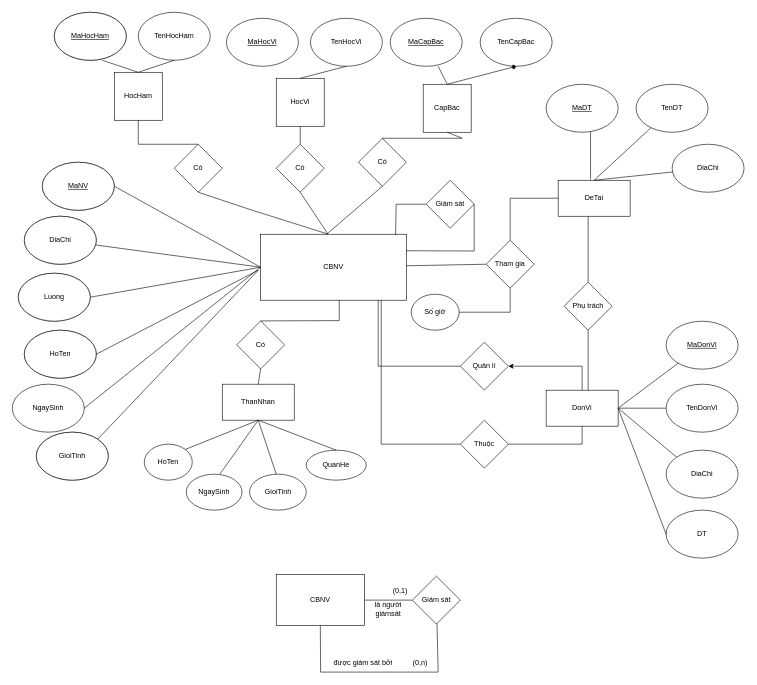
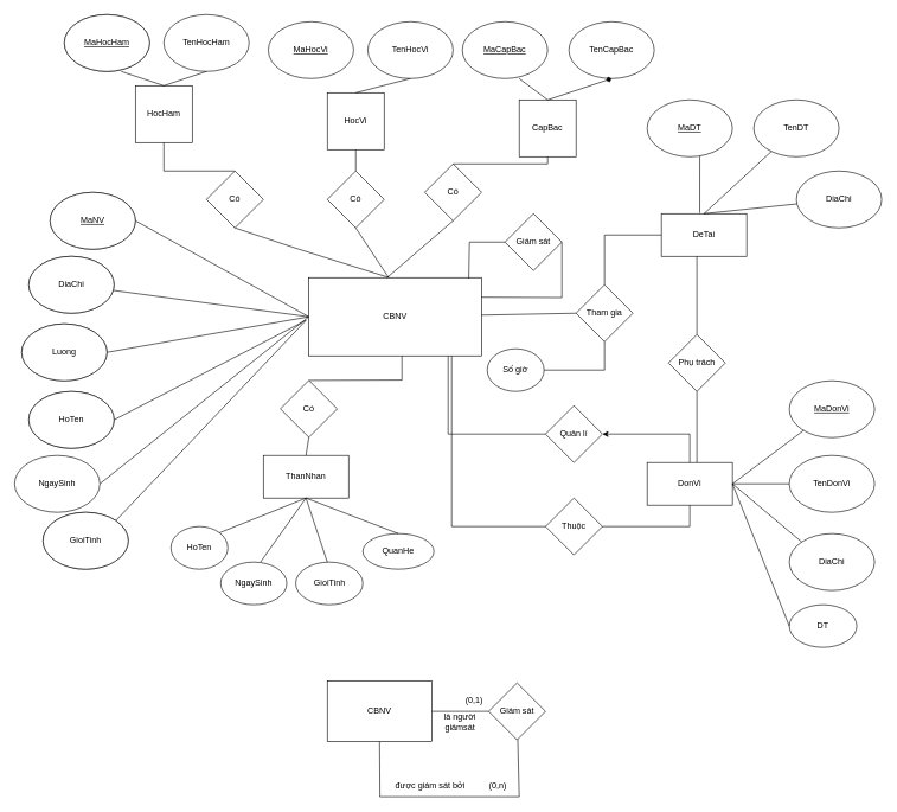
  <mxCell id="0" />
  <mxCell id="1" parent="0" />
  <mxCell id="2" value="HocHam" style="whiteSpace=wrap;html=1;aspect=fixed;" vertex="1" parent="1"><mxGeometry x="190" y="120" width="80" height="80" as="geometry" /></mxCell>
  <mxCell id="3" value="Có" style="rhombus;whiteSpace=wrap;html=1;" vertex="1" parent="1"><mxGeometry x="290" y="240" width="80" height="80" as="geometry" /></mxCell>
  <mxCell id="4" value="MaHocHam" style="ellipse;whiteSpace=wrap;html=1;fontStyle=4" vertex="1" parent="1"><mxGeometry x="90" y="20" width="120" height="80" as="geometry" /></mxCell>
  <mxCell id="5" value="TenHocHam" style="ellipse;whiteSpace=wrap;html=1;" vertex="1" parent="1"><mxGeometry x="230" y="20" width="120" height="80" as="geometry" /></mxCell>
  <mxCell id="6" value="GioiTinh" style="ellipse;whiteSpace=wrap;html=1;" vertex="1" parent="1"><mxGeometry x="60" y="720" width="120" height="80" as="geometry" /></mxCell>
  <mxCell id="7" value="DiaChi" style="ellipse;whiteSpace=wrap;html=1;" vertex="1" parent="1"><mxGeometry x="40" y="360" width="120" height="80" as="geometry" /></mxCell>
  <mxCell id="8" value="Luong" style="ellipse;whiteSpace=wrap;html=1;" vertex="1" parent="1"><mxGeometry x="30" y="455" width="120" height="80" as="geometry" /></mxCell>
  <mxCell id="9" value="HoTen" style="ellipse;whiteSpace=wrap;html=1;" vertex="1" parent="1"><mxGeometry x="40" y="550" width="120" height="80" as="geometry" /></mxCell>
  <mxCell id="10" value="NgaySinh" style="ellipse;whiteSpace=wrap;html=1;fontStyle=0" vertex="1" parent="1"><mxGeometry y="640" width="120" height="80" as="geometry" x="20" /></mxCell>
  <mxCell id="11" value="MaNV" style="ellipse;whiteSpace=wrap;html=1;fontStyle=4" vertex="1" parent="1"><mxGeometry x="70" y="270" width="120" height="80" as="geometry" /></mxCell>
  <mxCell id="12" value="" style="endArrow=none;html=1;rounded=0;exitX=0;exitY=0.5;exitDx=0;exitDy=0;" edge="1" parent="1" source="29" target="7"><mxGeometry width="50" height="50" relative="1" as="geometry"><mxPoint x="390" y="430" as="sourcePoint" /><mxPoint x="319.289" y="430" as="targetPoint" /></mxGeometry></mxCell>
  <mxCell id="13" value="" style="endArrow=none;html=1;rounded=0;exitX=1;exitY=0.5;exitDx=0;exitDy=0;entryX=0;entryY=0.5;entryDx=0;entryDy=0;" edge="1" parent="1" source="11" target="29"><mxGeometry width="50" height="50" relative="1" as="geometry"><mxPoint x="360" y="460" as="sourcePoint" /><mxPoint x="390" y="440" as="targetPoint" /></mxGeometry></mxCell>
  <mxCell id="14" value="" style="endArrow=none;html=1;rounded=0;exitX=1;exitY=0.5;exitDx=0;exitDy=0;entryX=0;entryY=0.5;entryDx=0;entryDy=0;" edge="1" parent="1" source="8" target="29"><mxGeometry width="50" height="50" relative="1" as="geometry"><mxPoint x="380" y="470" as="sourcePoint" /><mxPoint x="390" y="440" as="targetPoint" /></mxGeometry></mxCell>
  <mxCell id="15" value="" style="endArrow=none;html=1;rounded=0;exitX=1;exitY=0.5;exitDx=0;exitDy=0;" edge="1" parent="1" source="9"><mxGeometry width="50" height="50" relative="1" as="geometry"><mxPoint x="380" y="490" as="sourcePoint" /><mxPoint x="430" y="450" as="targetPoint" /></mxGeometry></mxCell>
  <mxCell id="16" value="" style="endArrow=none;html=1;rounded=0;exitX=1;exitY=0.5;exitDx=0;exitDy=0;entryX=0.025;entryY=0.455;entryDx=0;entryDy=0;entryPerimeter=0;" edge="1" parent="1" source="10" target="29"><mxGeometry width="50" height="50" relative="1" as="geometry"><mxPoint x="360" y="490" as="sourcePoint" /><mxPoint x="390" y="440" as="targetPoint" /></mxGeometry></mxCell>
  <mxCell id="17" value="" style="endArrow=none;html=1;rounded=0;exitX=1;exitY=0;exitDx=0;exitDy=0;" edge="1" parent="1" source="6"><mxGeometry width="50" height="50" relative="1" as="geometry"><mxPoint x="380" y="480" as="sourcePoint" /><mxPoint x="430" y="450" as="targetPoint" /></mxGeometry></mxCell>
  <mxCell id="18" value="" style="endArrow=none;html=1;rounded=0;entryX=0.5;entryY=1;entryDx=0;entryDy=0;exitX=0.465;exitY=0;exitDx=0;exitDy=0;exitPerimeter=0;" edge="1" parent="1" source="29" target="3"><mxGeometry width="50" height="50" relative="1" as="geometry"><mxPoint x="430" y="400" as="sourcePoint" /><mxPoint x="460" y="380" as="targetPoint" /><Array as="points"><mxPoint x="420" y="350" /></Array></mxGeometry></mxCell>
  <mxCell id="19" value="" style="endArrow=none;html=1;rounded=0;exitX=0.5;exitY=0;exitDx=0;exitDy=0;entryX=0.5;entryY=1;entryDx=0;entryDy=0;" edge="1" parent="1" source="3" target="2"><mxGeometry width="50" height="50" relative="1" as="geometry"><mxPoint x="340" y="270" as="sourcePoint" /><mxPoint x="390" y="220" as="targetPoint" /><Array as="points"><mxPoint x="230" y="240" /></Array></mxGeometry></mxCell>
  <mxCell id="20" value="" style="endArrow=none;html=1;rounded=0;exitX=0.5;exitY=0;exitDx=0;exitDy=0;" edge="1" parent="1" source="2"><mxGeometry width="50" height="50" relative="1" as="geometry"><mxPoint x="240" y="150" as="sourcePoint" /><mxPoint x="290" y="100" as="targetPoint" /></mxGeometry></mxCell>
  <mxCell id="21" value="" style="endArrow=none;html=1;rounded=0;exitX=0.667;exitY=1;exitDx=0;exitDy=0;exitPerimeter=0;entryX=0.5;entryY=0;entryDx=0;entryDy=0;" edge="1" parent="1" source="4" target="2"><mxGeometry width="50" height="50" relative="1" as="geometry"><mxPoint x="180" y="140" as="sourcePoint" /><mxPoint x="230" y="90" as="targetPoint" /></mxGeometry></mxCell>
  <mxCell id="22" value="HocVi" style="whiteSpace=wrap;html=1;aspect=fixed;" vertex="1" parent="1"><mxGeometry x="460" y="130" width="80" height="80" as="geometry" /></mxCell>
  <mxCell id="23" value="Có" style="rhombus;whiteSpace=wrap;html=1;" vertex="1" parent="1"><mxGeometry x="460" y="240" width="80" height="80" as="geometry" /></mxCell>
  <mxCell id="24" value="MaHocVi" style="ellipse;whiteSpace=wrap;html=1;fontStyle=4" vertex="1" parent="1"><mxGeometry x="377" y="30" width="120" height="80" as="geometry" /></mxCell>
  <mxCell id="25" value="TenHocVi" style="ellipse;whiteSpace=wrap;html=1;" vertex="1" parent="1"><mxGeometry x="517" y="30" width="120" height="80" as="geometry" /></mxCell>
  <mxCell id="26" value="" style="endArrow=none;html=1;rounded=0;entryX=0.5;entryY=1;entryDx=0;entryDy=0;exitX=0.465;exitY=0.009;exitDx=0;exitDy=0;exitPerimeter=0;" edge="1" parent="1" target="23" source="29"><mxGeometry width="50" height="50" relative="1" as="geometry"><mxPoint x="717" y="400" as="sourcePoint" /><mxPoint x="747" y="390" as="targetPoint" /></mxGeometry></mxCell>
  <mxCell id="27" value="" style="endArrow=none;html=1;rounded=0;exitX=0.5;exitY=0;exitDx=0;exitDy=0;entryX=0.5;entryY=1;entryDx=0;entryDy=0;" edge="1" parent="1" source="23" target="22"><mxGeometry width="50" height="50" relative="1" as="geometry"><mxPoint x="627" y="280" as="sourcePoint" /><mxPoint x="677" y="230" as="targetPoint" /></mxGeometry></mxCell>
  <mxCell id="28" value="" style="endArrow=none;html=1;rounded=0;exitX=0.5;exitY=0;exitDx=0;exitDy=0;" edge="1" parent="1" source="22"><mxGeometry width="50" height="50" relative="1" as="geometry"><mxPoint x="527" y="160" as="sourcePoint" /><mxPoint x="577" y="110" as="targetPoint" /></mxGeometry></mxCell>
  <mxCell id="29" value="CBNV" style="rounded=0;whiteSpace=wrap;html=1;" vertex="1" parent="1"><mxGeometry x="434" y="390" width="243" height="110" as="geometry" /></mxCell>
  <mxCell id="30" value="Giám sát" style="rhombus;whiteSpace=wrap;html=1;" vertex="1" parent="1"><mxGeometry x="710" y="300" width="80" height="80" as="geometry" /></mxCell>
  <mxCell id="31" value="" style="endArrow=none;html=1;rounded=0;entryX=0;entryY=0.5;entryDx=0;entryDy=0;exitX=0.926;exitY=0.009;exitDx=0;exitDy=0;exitPerimeter=0;" edge="1" parent="1" source="29" target="30"><mxGeometry width="50" height="50" relative="1" as="geometry"><mxPoint x="630" y="380" as="sourcePoint" /><mxPoint x="680" y="330" as="targetPoint" /><Array as="points"><mxPoint x="660" y="340" /></Array></mxGeometry></mxCell>
  <mxCell id="32" value="" style="endArrow=none;html=1;rounded=0;entryX=1;entryY=0.5;entryDx=0;entryDy=0;exitX=1;exitY=0.25;exitDx=0;exitDy=0;" edge="1" parent="1" source="29" target="30"><mxGeometry width="50" height="50" relative="1" as="geometry"><mxPoint x="680" y="450" as="sourcePoint" /><mxPoint x="450" y="400" as="targetPoint" /><Array as="points"><mxPoint x="790" y="418" /></Array></mxGeometry></mxCell>
- <mxCell id="33" value="CapBac" style="whiteSpace=wrap;html=1;aspect=fixed;" vertex="1" parent="1"><mxGeometry x="705" y="140" width="80" height="80" as="geometry" /></mxCell>
+ <mxCell id="33" value="CapBac" style="whiteSpace=wrap;html=1;aspect=fixed;" vertex="1" parent="1"><mxGeometry x="730" y="140" width="80" height="80" as="geometry" /></mxCell>
  <mxCell id="34" value="Có" style="rhombus;whiteSpace=wrap;html=1;" vertex="1" parent="1"><mxGeometry x="597" y="230" width="80" height="80" as="geometry" /></mxCell>
  <mxCell id="35" value="MaCapBac " style="ellipse;whiteSpace=wrap;html=1;fontStyle=4" vertex="1" parent="1"><mxGeometry x="650" y="30" width="120" height="80" as="geometry" /></mxCell>
  <mxCell id="36" value="TenCapBac" style="ellipse;whiteSpace=wrap;html=1;" vertex="1" parent="1"><mxGeometry x="800" y="30" width="120" height="80" as="geometry" /></mxCell>
  <mxCell id="37" value="" style="endArrow=none;html=1;rounded=0;entryX=0.5;entryY=1;entryDx=0;entryDy=0;exitX=0.453;exitY=0;exitDx=0;exitDy=0;exitPerimeter=0;" edge="1" parent="1" target="34" source="29"><mxGeometry width="50" height="50" relative="1" as="geometry"><mxPoint x="659.995" y="400.99" as="sourcePoint" /><mxPoint x="860" y="400" as="targetPoint" /></mxGeometry></mxCell>
  <mxCell id="38" value="" style="endArrow=none;html=1;rounded=0;exitX=0.5;exitY=0;exitDx=0;exitDy=0;entryX=0.5;entryY=1;entryDx=0;entryDy=0;" edge="1" parent="1" source="34" target="33"><mxGeometry width="50" height="50" relative="1" as="geometry"><mxPoint x="740" y="290" as="sourcePoint" /><mxPoint x="790" y="240" as="targetPoint" /><Array as="points"><mxPoint x="770" y="230" /></Array></mxGeometry></mxCell>
  <mxCell id="39" value="" style="endArrow=diamond;html=1;rounded=0;exitX=0.5;exitY=0;exitDx=0;exitDy=0;entryX=0.5;entryY=1;entryDx=0;entryDy=0;" edge="1" parent="1" source="33" target="36"><mxGeometry width="50" height="50" relative="1" as="geometry"><mxPoint x="640" y="170" as="sourcePoint" /><mxPoint x="690" y="120" as="targetPoint" /></mxGeometry></mxCell>
  <mxCell id="40" value="" style="endArrow=none;html=1;rounded=0;exitX=0.667;exitY=1;exitDx=0;exitDy=0;exitPerimeter=0;entryX=0.5;entryY=0;entryDx=0;entryDy=0;" edge="1" parent="1" source="35" target="33"><mxGeometry width="50" height="50" relative="1" as="geometry"><mxPoint x="580" y="160" as="sourcePoint" /><mxPoint x="630" y="110" as="targetPoint" /></mxGeometry></mxCell>
  <mxCell id="41" value="ThanNhan" style="rounded=0;whiteSpace=wrap;html=1;" vertex="1" parent="1"><mxGeometry x="370" y="640" width="120" height="60" as="geometry" /></mxCell>
  <mxCell id="42" value="Có" style="rhombus;whiteSpace=wrap;html=1;" vertex="1" parent="1"><mxGeometry x="394" y="534.5" width="80" height="80" as="geometry" /></mxCell>
  <mxCell id="43" value="QuanHe" style="ellipse;whiteSpace=wrap;html=1;" vertex="1" parent="1"><mxGeometry x="510" y="750" width="100" height="50" as="geometry" /></mxCell>
  <mxCell id="44" value="HoTen" style="ellipse;whiteSpace=wrap;html=1;" vertex="1" parent="1"><mxGeometry x="240" y="740" width="80" height="60" as="geometry" /></mxCell>
  <mxCell id="45" value="NgaySinh" style="ellipse;whiteSpace=wrap;html=1;" vertex="1" parent="1"><mxGeometry x="310" y="790" width="93" height="60" as="geometry" /></mxCell>
  <mxCell id="46" value="GioiTinh" style="ellipse;whiteSpace=wrap;html=1;" vertex="1" parent="1"><mxGeometry x="415.5" y="790" width="94.5" height="60" as="geometry" /></mxCell>
  <mxCell id="47" value="GioiTinh" style="ellipse;whiteSpace=wrap;html=1;" vertex="1" parent="1"><mxGeometry x="60" y="720" width="120" height="80" as="geometry" /></mxCell>
  <mxCell id="48" value="HoTen" style="ellipse;whiteSpace=wrap;html=1;" vertex="1" parent="1"><mxGeometry x="40" y="550" width="120" height="80" as="geometry" /></mxCell>
  <mxCell id="49" value="Luong" style="ellipse;whiteSpace=wrap;html=1;" vertex="1" parent="1"><mxGeometry x="30" y="455" width="120" height="80" as="geometry" /></mxCell>
  <mxCell id="50" value="DiaChi" style="ellipse;whiteSpace=wrap;html=1;" vertex="1" parent="1"><mxGeometry x="40" y="360" width="120" height="80" as="geometry" /></mxCell>
  <mxCell id="51" value="MaNV" style="ellipse;whiteSpace=wrap;html=1;fontStyle=4" vertex="1" parent="1"><mxGeometry x="70" y="270" width="120" height="80" as="geometry" /></mxCell>
  <mxCell id="52" value="MaHocHam" style="ellipse;whiteSpace=wrap;html=1;fontStyle=4" vertex="1" parent="1"><mxGeometry x="90" y="20" width="120" height="80" as="geometry" /></mxCell>
  <mxCell id="53" value="" style="endArrow=none;html=1;rounded=0;entryX=0.539;entryY=1;entryDx=0;entryDy=0;entryPerimeter=0;exitX=0.5;exitY=0;exitDx=0;exitDy=0;" edge="1" parent="1" source="42" target="29"><mxGeometry width="50" height="50" relative="1" as="geometry"><mxPoint x="430" y="534" as="sourcePoint" /><mxPoint x="590" y="500" as="targetPoint" /><Array as="points"><mxPoint x="565" y="534" /></Array></mxGeometry></mxCell>
  <mxCell id="54" value="" style="endArrow=none;html=1;rounded=0;entryX=0.5;entryY=1;entryDx=0;entryDy=0;exitX=0.5;exitY=0;exitDx=0;exitDy=0;" edge="1" parent="1" source="41" target="42"><mxGeometry width="50" height="50" relative="1" as="geometry"><mxPoint x="430" y="630" as="sourcePoint" /><mxPoint x="480" y="610" as="targetPoint" /></mxGeometry></mxCell>
  <mxCell id="55" value="" style="endArrow=none;html=1;rounded=0;exitX=1;exitY=0;exitDx=0;exitDy=0;entryX=0.5;entryY=1;entryDx=0;entryDy=0;" edge="1" parent="1" source="44" target="41"><mxGeometry width="50" height="50" relative="1" as="geometry"><mxPoint x="420" y="750" as="sourcePoint" /><mxPoint x="470" y="700" as="targetPoint" /></mxGeometry></mxCell>
  <mxCell id="56" value="" style="endArrow=none;html=1;rounded=0;entryX=0.5;entryY=1;entryDx=0;entryDy=0;exitX=0.602;exitY=0;exitDx=0;exitDy=0;exitPerimeter=0;" edge="1" parent="1" source="45" target="41"><mxGeometry width="50" height="50" relative="1" as="geometry"><mxPoint x="420" y="750" as="sourcePoint" /><mxPoint x="470" y="700" as="targetPoint" /></mxGeometry></mxCell>
  <mxCell id="57" value="" style="endArrow=none;html=1;rounded=0;entryX=0.5;entryY=1;entryDx=0;entryDy=0;exitX=0.471;exitY=0;exitDx=0;exitDy=0;exitPerimeter=0;" edge="1" parent="1" source="46" target="41"><mxGeometry width="50" height="50" relative="1" as="geometry"><mxPoint x="460" y="780" as="sourcePoint" /><mxPoint x="470" y="690" as="targetPoint" /></mxGeometry></mxCell>
  <mxCell id="58" value="" style="endArrow=none;html=1;rounded=0;entryX=0.5;entryY=1;entryDx=0;entryDy=0;exitX=0.5;exitY=0;exitDx=0;exitDy=0;" edge="1" parent="1" source="43" target="41"><mxGeometry width="50" height="50" relative="1" as="geometry"><mxPoint x="450" y="730" as="sourcePoint" /><mxPoint x="500" y="680" as="targetPoint" /></mxGeometry></mxCell>
  <mxCell id="59" value="DeTai" style="rounded=0;whiteSpace=wrap;html=1;" vertex="1" parent="1"><mxGeometry x="930" y="300" width="120" height="60" as="geometry" /></mxCell>
  <mxCell id="60" value="DonVi" style="rounded=0;whiteSpace=wrap;html=1;" vertex="1" parent="1"><mxGeometry x="910" y="650" width="120" height="60" as="geometry" /></mxCell>
  <mxCell id="61" value="MaDonVi" style="ellipse;whiteSpace=wrap;html=1;fontStyle=4" vertex="1" parent="1"><mxGeometry x="1110" y="535" width="120" height="80" as="geometry" /></mxCell>
  <mxCell id="62" value="TenDonVi" style="ellipse;whiteSpace=wrap;html=1;" vertex="1" parent="1"><mxGeometry x="1110" y="640" width="120" height="80" as="geometry" /></mxCell>
  <mxCell id="63" value="DiaChi" style="ellipse;whiteSpace=wrap;html=1;" vertex="1" parent="1"><mxGeometry x="1110" y="750" width="120" height="80" as="geometry" /></mxCell>
- <mxCell id="64" value="DT" style="ellipse;whiteSpace=wrap;html=1;" vertex="1" parent="1"><mxGeometry x="1110" y="850" width="120" height="80" as="geometry" /></mxCell>
+ <mxCell id="64" value="DT" style="ellipse;whiteSpace=wrap;html=1;" vertex="1" parent="1"><mxGeometry x="1110" y="850" width="95" height="60" as="geometry" /></mxCell>
  <mxCell id="65" value="" style="endArrow=none;html=1;rounded=0;exitX=1;exitY=0.5;exitDx=0;exitDy=0;" edge="1" parent="1" source="60" target="61"><mxGeometry width="50" height="50" relative="1" as="geometry"><mxPoint x="1050" y="670" as="sourcePoint" /><mxPoint x="1100" y="620" as="targetPoint" /></mxGeometry></mxCell>
  <mxCell id="66" value="" style="endArrow=none;html=1;rounded=0;entryX=1;entryY=0.5;entryDx=0;entryDy=0;exitX=0;exitY=0.5;exitDx=0;exitDy=0;" edge="1" parent="1" source="62" target="60"><mxGeometry width="50" height="50" relative="1" as="geometry"><mxPoint x="1050" y="670" as="sourcePoint" /><mxPoint x="1100" y="620" as="targetPoint" /></mxGeometry></mxCell>
  <mxCell id="67" value="" style="endArrow=none;html=1;rounded=0;entryX=1;entryY=0.5;entryDx=0;entryDy=0;exitX=0;exitY=0;exitDx=0;exitDy=0;" edge="1" parent="1" source="63" target="60"><mxGeometry width="50" height="50" relative="1" as="geometry"><mxPoint x="1050" y="670" as="sourcePoint" /><mxPoint x="1100" y="620" as="targetPoint" /></mxGeometry></mxCell>
  <mxCell id="68" value="" style="endArrow=none;html=1;rounded=0;exitX=0;exitY=0.5;exitDx=0;exitDy=0;" edge="1" parent="1" source="64"><mxGeometry width="50" height="50" relative="1" as="geometry"><mxPoint x="1020" y="710" as="sourcePoint" /><mxPoint x="1030" y="680" as="targetPoint" /></mxGeometry></mxCell>
  <mxCell id="69" value="" style="endArrow=none;html=1;rounded=0;exitX=0;exitY=0.5;exitDx=0;exitDy=0;" edge="1" parent="1" source="71"><mxGeometry width="50" height="50" relative="1" as="geometry"><mxPoint x="630" y="610" as="sourcePoint" /><mxPoint x="630" y="500" as="targetPoint" /><Array as="points"><mxPoint x="630" y="610" /></Array></mxGeometry></mxCell>
  <mxCell id="70" value="Thuộc" style="rhombus;whiteSpace=wrap;html=1;" vertex="1" parent="1"><mxGeometry x="767" y="700" width="80" height="80" as="geometry" /></mxCell>
  <mxCell id="71" value="Quản lí" style="rhombus;whiteSpace=wrap;html=1;" vertex="1" parent="1"><mxGeometry x="767" y="570" width="80" height="80" as="geometry" /></mxCell>
  <mxCell id="72" value="" style="endArrow=none;html=1;rounded=0;entryX=0;entryY=0.5;entryDx=0;entryDy=0;" edge="1" parent="1" target="70"><mxGeometry width="50" height="50" relative="1" as="geometry"><mxPoint x="635" y="500" as="sourcePoint" /><mxPoint x="773" y="740" as="targetPoint" /><Array as="points"><mxPoint x="635" y="740" /></Array></mxGeometry></mxCell>
  <mxCell id="73" value="" style="endArrow=classic;html=1;rounded=0;exitX=0.5;exitY=0;exitDx=0;exitDy=0;entryX=1;entryY=0.5;entryDx=0;entryDy=0;" edge="1" parent="1" source="60" target="71"><mxGeometry width="50" height="50" relative="1" as="geometry"><mxPoint x="850" y="660" as="sourcePoint" /><mxPoint x="850" y="610" as="targetPoint" /><Array as="points"><mxPoint x="970" y="610" /></Array></mxGeometry></mxCell>
  <mxCell id="74" value="" style="endArrow=none;html=1;rounded=0;entryX=0.5;entryY=1;entryDx=0;entryDy=0;exitX=1;exitY=0.5;exitDx=0;exitDy=0;" edge="1" parent="1" source="70" target="60"><mxGeometry width="50" height="50" relative="1" as="geometry"><mxPoint x="850" y="790" as="sourcePoint" /><mxPoint x="900" y="740" as="targetPoint" /><Array as="points"><mxPoint x="970" y="740" /></Array></mxGeometry></mxCell>
  <mxCell id="75" value="Phụ trách" style="rhombus;whiteSpace=wrap;html=1;" vertex="1" parent="1"><mxGeometry x="940" y="470" width="80" height="80" as="geometry" /></mxCell>
  <mxCell id="76" value="" style="endArrow=none;html=1;rounded=0;entryX=0.5;entryY=1;entryDx=0;entryDy=0;" edge="1" parent="1" target="75"><mxGeometry width="50" height="50" relative="1" as="geometry"><mxPoint x="980" y="650" as="sourcePoint" /><mxPoint x="1030" y="650" as="targetPoint" /></mxGeometry></mxCell>
  <mxCell id="77" value="" style="endArrow=none;html=1;rounded=0;exitX=0.5;exitY=0;exitDx=0;exitDy=0;" edge="1" parent="1" source="75"><mxGeometry width="50" height="50" relative="1" as="geometry"><mxPoint x="970" y="510" as="sourcePoint" /><mxPoint x="980" y="360" as="targetPoint" /></mxGeometry></mxCell>
  <mxCell id="78" value="Tham gia" style="rhombus;whiteSpace=wrap;html=1;" vertex="1" parent="1"><mxGeometry x="810" y="400" width="80" height="80" as="geometry" /></mxCell>
  <mxCell id="79" value="" style="endArrow=none;html=1;rounded=0;entryX=0;entryY=0.5;entryDx=0;entryDy=0;" edge="1" parent="1" source="29" target="78"><mxGeometry width="50" height="50" relative="1" as="geometry"><mxPoint x="680" y="450" as="sourcePoint" /><mxPoint x="730" y="440" as="targetPoint" /></mxGeometry></mxCell>
  <mxCell id="80" value="" style="endArrow=none;html=1;rounded=0;exitX=0.5;exitY=0;exitDx=0;exitDy=0;entryX=0;entryY=0.5;entryDx=0;entryDy=0;" edge="1" parent="1" source="78" target="59"><mxGeometry width="50" height="50" relative="1" as="geometry"><mxPoint x="820" y="380" as="sourcePoint" /><mxPoint x="870" y="330" as="targetPoint" /><Array as="points"><mxPoint x="850" y="330" /></Array></mxGeometry></mxCell>
  <mxCell id="81" value="MaDT" style="ellipse;whiteSpace=wrap;html=1;fontStyle=4" vertex="1" parent="1"><mxGeometry x="910" y="140" width="120" height="80" as="geometry" /></mxCell>
  <mxCell id="82" value="TenDT" style="ellipse;whiteSpace=wrap;html=1;" vertex="1" parent="1"><mxGeometry x="1060" y="140" width="120" height="80" as="geometry" /></mxCell>
  <mxCell id="83" value="DiaChi" style="ellipse;whiteSpace=wrap;html=1;" vertex="1" parent="1"><mxGeometry x="1120" y="240" width="120" height="80" as="geometry" /></mxCell>
  <mxCell id="84" value="" style="endArrow=none;html=1;rounded=0;entryX=0.617;entryY=0.988;entryDx=0;entryDy=0;entryPerimeter=0;exitX=0.45;exitY=-0.017;exitDx=0;exitDy=0;exitPerimeter=0;" edge="1" parent="1" source="59" target="81"><mxGeometry width="50" height="50" relative="1" as="geometry"><mxPoint x="970" y="290" as="sourcePoint" /><mxPoint x="1020" y="240" as="targetPoint" /></mxGeometry></mxCell>
  <mxCell id="85" value="" style="endArrow=none;html=1;rounded=0;exitX=0.5;exitY=0;exitDx=0;exitDy=0;" edge="1" parent="1" source="59" target="82"><mxGeometry width="50" height="50" relative="1" as="geometry"><mxPoint x="1030" y="280" as="sourcePoint" /><mxPoint x="1080" y="230" as="targetPoint" /></mxGeometry></mxCell>
  <mxCell id="86" value="" style="endArrow=none;html=1;rounded=0;exitX=0.5;exitY=0;exitDx=0;exitDy=0;" edge="1" parent="1" source="59" target="83"><mxGeometry width="50" height="50" relative="1" as="geometry"><mxPoint x="990" y="340" as="sourcePoint" /><mxPoint x="1040" y="290" as="targetPoint" /></mxGeometry></mxCell>
  <mxCell id="87" value="Số giờ" style="ellipse;whiteSpace=wrap;html=1;" vertex="1" parent="1"><mxGeometry x="685" y="490" width="80" height="60" as="geometry" /></mxCell>
  <mxCell id="88" value="" style="endArrow=none;html=1;rounded=0;exitX=1;exitY=0.5;exitDx=0;exitDy=0;entryX=0.5;entryY=1;entryDx=0;entryDy=0;" edge="1" parent="1" source="87" target="78"><mxGeometry width="50" height="50" relative="1" as="geometry"><mxPoint x="790" y="520" as="sourcePoint" /><mxPoint x="840" y="470" as="targetPoint" /><Array as="points"><mxPoint x="850" y="520" /></Array></mxGeometry></mxCell>
  <mxCell id="89" value="CBNV" style="rounded=0;whiteSpace=wrap;html=1;" vertex="1" parent="1"><mxGeometry x="460" y="957.5" width="147" height="85" as="geometry" /></mxCell>
  <mxCell id="90" value="Giám sát" style="rhombus;whiteSpace=wrap;html=1;" vertex="1" parent="1"><mxGeometry x="687" y="960" width="80" height="80" as="geometry" /></mxCell>
  <mxCell id="91" value="" style="endArrow=none;html=1;rounded=0;entryX=0;entryY=0.5;entryDx=0;entryDy=0;exitX=1;exitY=0.5;exitDx=0;exitDy=0;" edge="1" parent="1" target="90" source="89"><mxGeometry width="50" height="50" relative="1" as="geometry"><mxPoint x="675" y="780" as="sourcePoint" /><mxPoint x="813" y="1020" as="targetPoint" /><Array as="points" /></mxGeometry></mxCell>
  <mxCell id="92" value="" style="endArrow=none;html=1;rounded=0;entryX=0.5;entryY=1;entryDx=0;entryDy=0;" edge="1" parent="1" source="90" target="89"><mxGeometry width="50" height="50" relative="1" as="geometry"><mxPoint x="890" y="1070" as="sourcePoint" /><mxPoint x="847" y="1000" as="targetPoint" /><Array as="points"><mxPoint x="730" y="1120" /><mxPoint x="534" y="1120" /></Array></mxGeometry></mxCell>
  <mxCell id="93" value="(0,1)" style="text;html=1;strokeColor=none;fillColor=none;align=center;verticalAlign=middle;whiteSpace=wrap;rounded=0;" vertex="1" parent="1"><mxGeometry x="637" y="970" width="60" height="30" as="geometry" /></mxCell>
  <mxCell id="94" value="(0,n)" style="text;html=1;strokeColor=none;fillColor=none;align=center;verticalAlign=middle;whiteSpace=wrap;rounded=0;" vertex="1" parent="1"><mxGeometry x="670" y="1089" width="60" height="30" as="geometry" /></mxCell>
  <mxCell id="95" value="là người giámsát" style="text;html=1;strokeColor=none;fillColor=none;align=center;verticalAlign=middle;whiteSpace=wrap;rounded=0;" vertex="1" parent="1"><mxGeometry x="617" y="1000" width="60" height="30" as="geometry" /></mxCell>
  <mxCell id="96" value="được giám sát bởi" style="text;html=1;strokeColor=none;fillColor=none;align=center;verticalAlign=middle;whiteSpace=wrap;rounded=0;" vertex="1" parent="1"><mxGeometry x="550" y="1089" width="110" height="30" as="geometry" /></mxCell>
